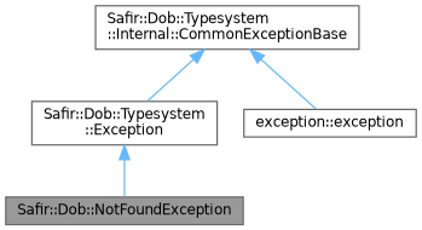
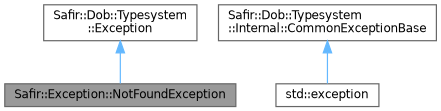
  digraph {
    node [color=gray40 fillcolor=white fontname=Helvetica fontsize=10 shape=box style=filled]
    edge [color=steelblue1 dir=back fontname=Helvetica fontsize=10 labelfontname=Helvetica labelfontsize=10 style=solid]
-   n1 [fillcolor=grey60 fontcolor=black height=0.2 label="Safir::Dob::NotFoundException" width=0.4]
+   n1 [fillcolor=grey60 fontcolor=black height=0.2 label="Safir::Exception::NotFoundException" width=0.4]
    n2 [height=0.2 label="Safir::Dob::Typesystem\l::Exception" width=0.4]
    n3 [height=0.2 label="Safir::Dob::Typesystem\l::Internal::CommonExceptionBase" width=0.4]
-   n4 [height=0.2 label="exception::exception" width=0.4]
+   n4 [height=0.2 label="std::exception" width=0.4]
    n2 -> n1
-   n3 -> n2
    n3 -> n4
  }
